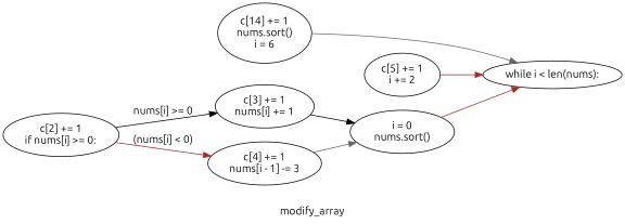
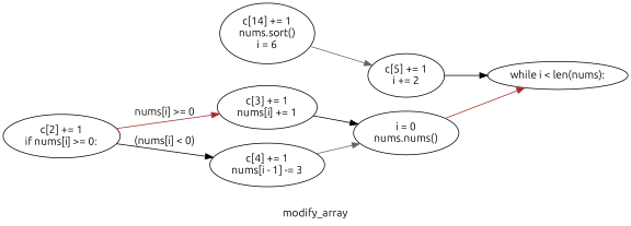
  digraph {
    fontname=Ubuntu
    label=modify_array
    rankdir=LR
    node [fontname=Ubuntu]
    edge [color=black fontname=Ubuntu]
    n1 [height=1.0852 label="c[14] += 1\nnums.sort()\ni = 6\n" width=1.5812]
    n2 [height=0.5 label="while i < len(nums):\n" width=2.3055]
    n3 [height=0.77585 label="c[2] += 1\nif nums[i] >= 0:\n" width=2.0231]
    n4 [height=0.77585 label="c[3] += 1\nnums[i] += 1\n" width=1.7432]
    n5 [height=0.77585 label="c[4] += 1\nnums[i - 1] -= 3\n" width=2.0378]
    n6 [height=0.77585 label="c[5] += 1\ni += 2\n" width=1.3602]
-   n7 [height=0.77585 label="i = 0\nnums.sort()\n" width=1.5812]
-   n1 -> n2 [color=gray40]
-   n3 -> n4 [label="nums[i] >= 0"]
-   n3 -> n5 [color=brown label="(nums[i] < 0)"]
+   n7 [height=0.77585 label="i = 0\nnums.nums()\n" width=1.5812]
+   n1 -> n6 [color=gray40]
+   n3 -> n4 [color=brown label="nums[i] >= 0"]
+   n3 -> n5 [label="(nums[i] < 0)"]
    n4 -> n7
    n5 -> n7 [color=gray40]
-   n6 -> n2 [color=brown]
+   n6 -> n2
    n7 -> n2 [color=brown]
  }
